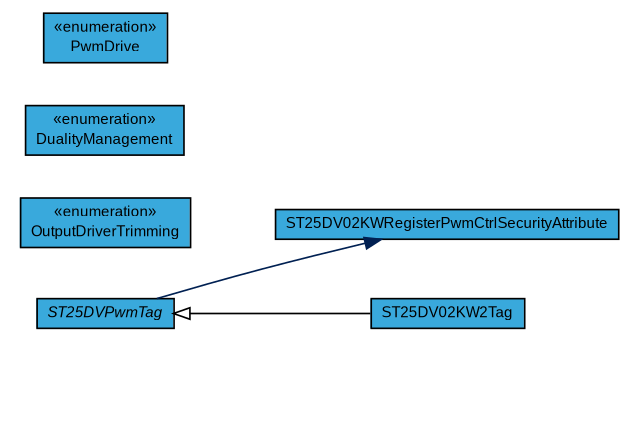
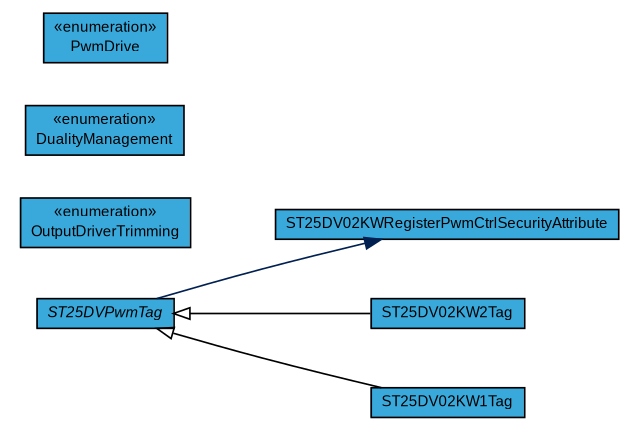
  digraph {
    nodesep=0.25
    rankdir=LR
    ranksep=0.5
    node [fontcolor=black fontname=arial fontsize=9.0 shape=plaintext]
    edge [fontname=arial fontsize=10 headport=p labelfontname=arial labelfontsize=10 tailport=p arrowtail=empty dir=back]
    n1 [label=<<table title="com.st.st25sdk.type5.st25dvpwm.ST25DVPwmTag" border="0" cellborder="1" cellspacing="0" cellpadding="2" port="p" bgcolor="#39a9dc" href="./ST25DVPwmTag.html"> 		<tr><td><table border="0" cellspacing="0" cellpadding="1"> <tr><td align="center" balign="center"><font face="arial italic"> ST25DVPwmTag </font></td></tr> 		</table></td></tr> 		</table>>]
    n2 [label=<<table title="com.st.st25sdk.type5.st25dvpwm.ST25DV02KWRegisterPwmCtrlSecurityAttribute" border="0" cellborder="1" cellspacing="0" cellpadding="2" port="p" bgcolor="#39a9dc" href="./ST25DV02KWRegisterPwmCtrlSecurityAttribute.html"> 		<tr><td><table border="0" cellspacing="0" cellpadding="1"> <tr><td align="center" balign="center"> ST25DV02KWRegisterPwmCtrlSecurityAttribute </td></tr> 		</table></td></tr> 		</table>>]
    n3 [label=<<table title="com.st.st25sdk.type5.st25dvpwm.ST25DV02KW2Tag" border="0" cellborder="1" cellspacing="0" cellpadding="2" port="p" bgcolor="#39a9dc" href="./ST25DV02KW2Tag.html"> 		<tr><td><table border="0" cellspacing="0" cellpadding="1"> <tr><td align="center" balign="center"> ST25DV02KW2Tag </td></tr> 		</table></td></tr> 		</table>>]
+   n4 [label=<<table title="com.st.st25sdk.type5.st25dvpwm.ST25DV02KW1Tag" border="0" cellborder="1" cellspacing="0" cellpadding="2" port="p" bgcolor="#39a9dc" href="./ST25DV02KW1Tag.html"> 		<tr><td><table border="0" cellspacing="0" cellpadding="1"> <tr><td align="center" balign="center"> ST25DV02KW1Tag </td></tr> 		</table></td></tr> 		</table>>]
    n5 [label=<<table title="com.st.st25sdk.type5.st25dvpwm.ST25DV02KWRegisterPwmRfConfiguration.OutputDriverTrimming" border="0" cellborder="1" cellspacing="0" cellpadding="2" port="p" bgcolor="#39a9dc" href="./ST25DV02KWRegisterPwmRfConfiguration.OutputDriverTrimming.html"> 		<tr><td><table border="0" cellspacing="0" cellpadding="1"> <tr><td align="center" balign="center"> &#171;enumeration&#187; </td></tr> <tr><td align="center" balign="center"> OutputDriverTrimming </td></tr> 		</table></td></tr> 		</table>>]
    n6 [label=<<table title="com.st.st25sdk.type5.st25dvpwm.ST25DV02KWRegisterPwmRfConfiguration.DualityManagement" border="0" cellborder="1" cellspacing="0" cellpadding="2" port="p" bgcolor="#39a9dc" href="./ST25DV02KWRegisterPwmRfConfiguration.DualityManagement.html"> 		<tr><td><table border="0" cellspacing="0" cellpadding="1"> <tr><td align="center" balign="center"> &#171;enumeration&#187; </td></tr> <tr><td align="center" balign="center"> DualityManagement </td></tr> 		</table></td></tr> 		</table>>]
    n7 [label=<<table title="com.st.st25sdk.type5.st25dvpwm.ST25DV02KWRegisterPwmRfConfiguration.PwmDrive" border="0" cellborder="1" cellspacing="0" cellpadding="2" port="p" bgcolor="#39a9dc" href="./ST25DV02KWRegisterPwmRfConfiguration.PwmDrive.html"> 		<tr><td><table border="0" cellspacing="0" cellpadding="1"> <tr><td align="center" balign="center"> &#171;enumeration&#187; </td></tr> <tr><td align="center" balign="center"> PwmDrive </td></tr> 		</table></td></tr> 		</table>>]
    n1 -> n2 [arrowhead=normal color="#002052" fontcolor="#002052" fontsize=10.0 arrowtail="" dir=""]
    n1 -> n3
+   n1 -> n4
  }
